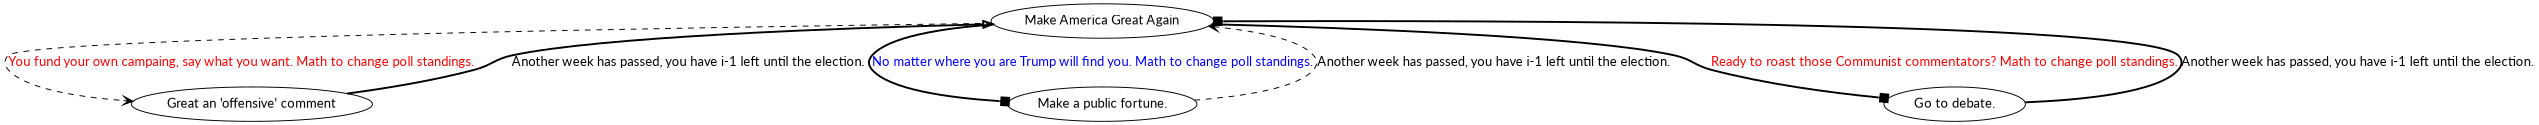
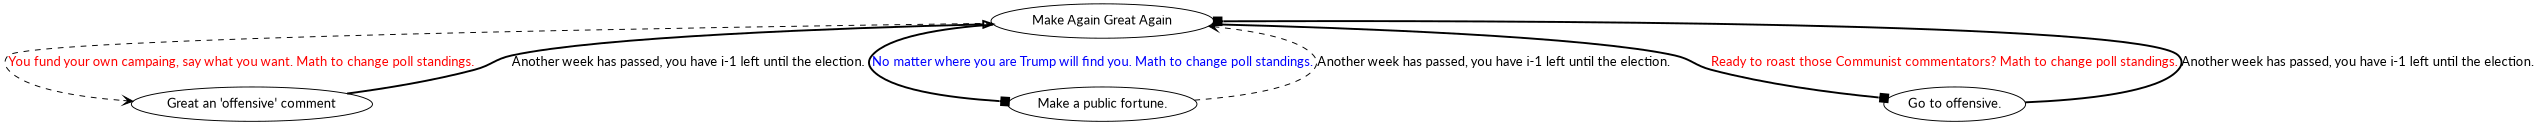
  digraph {
    fontname=Lato
    node [fontname=Lato]
    edge [arrowhead=box fontcolor=black fontname=Lato style=bold]
-   n1 [label="Make America Great Again"]
+   n1 [label="Make Again Great Again"]
    n2 [label="Great an 'offensive' comment"]
    n3 [label="Make a public fortune."]
-   n4 [label="Go to debate."]
+   n4 [label="Go to offensive."]
    n1 -> n2 [arrowhead=vee fontcolor=red label="You fund your own campaing, say what you want. Math to change poll standings." style=dashed]
    n1 -> n3 [fontcolor=blue label="No matter where you are Trump will find you. Math to change poll standings."]
    n1 -> n4 [fontcolor=red label="Ready to roast those Communist commentators? Math to change poll standings."]
    n2 -> n1 [arrowhead=onormal label="Another week has passed, you have i-1 left until the election."]
    n3 -> n1 [arrowhead=vee label="Another week has passed, you have i-1 left until the election." style=dashed]
    n4 -> n1 [label="Another week has passed, you have i-1 left until the election."]
  }
